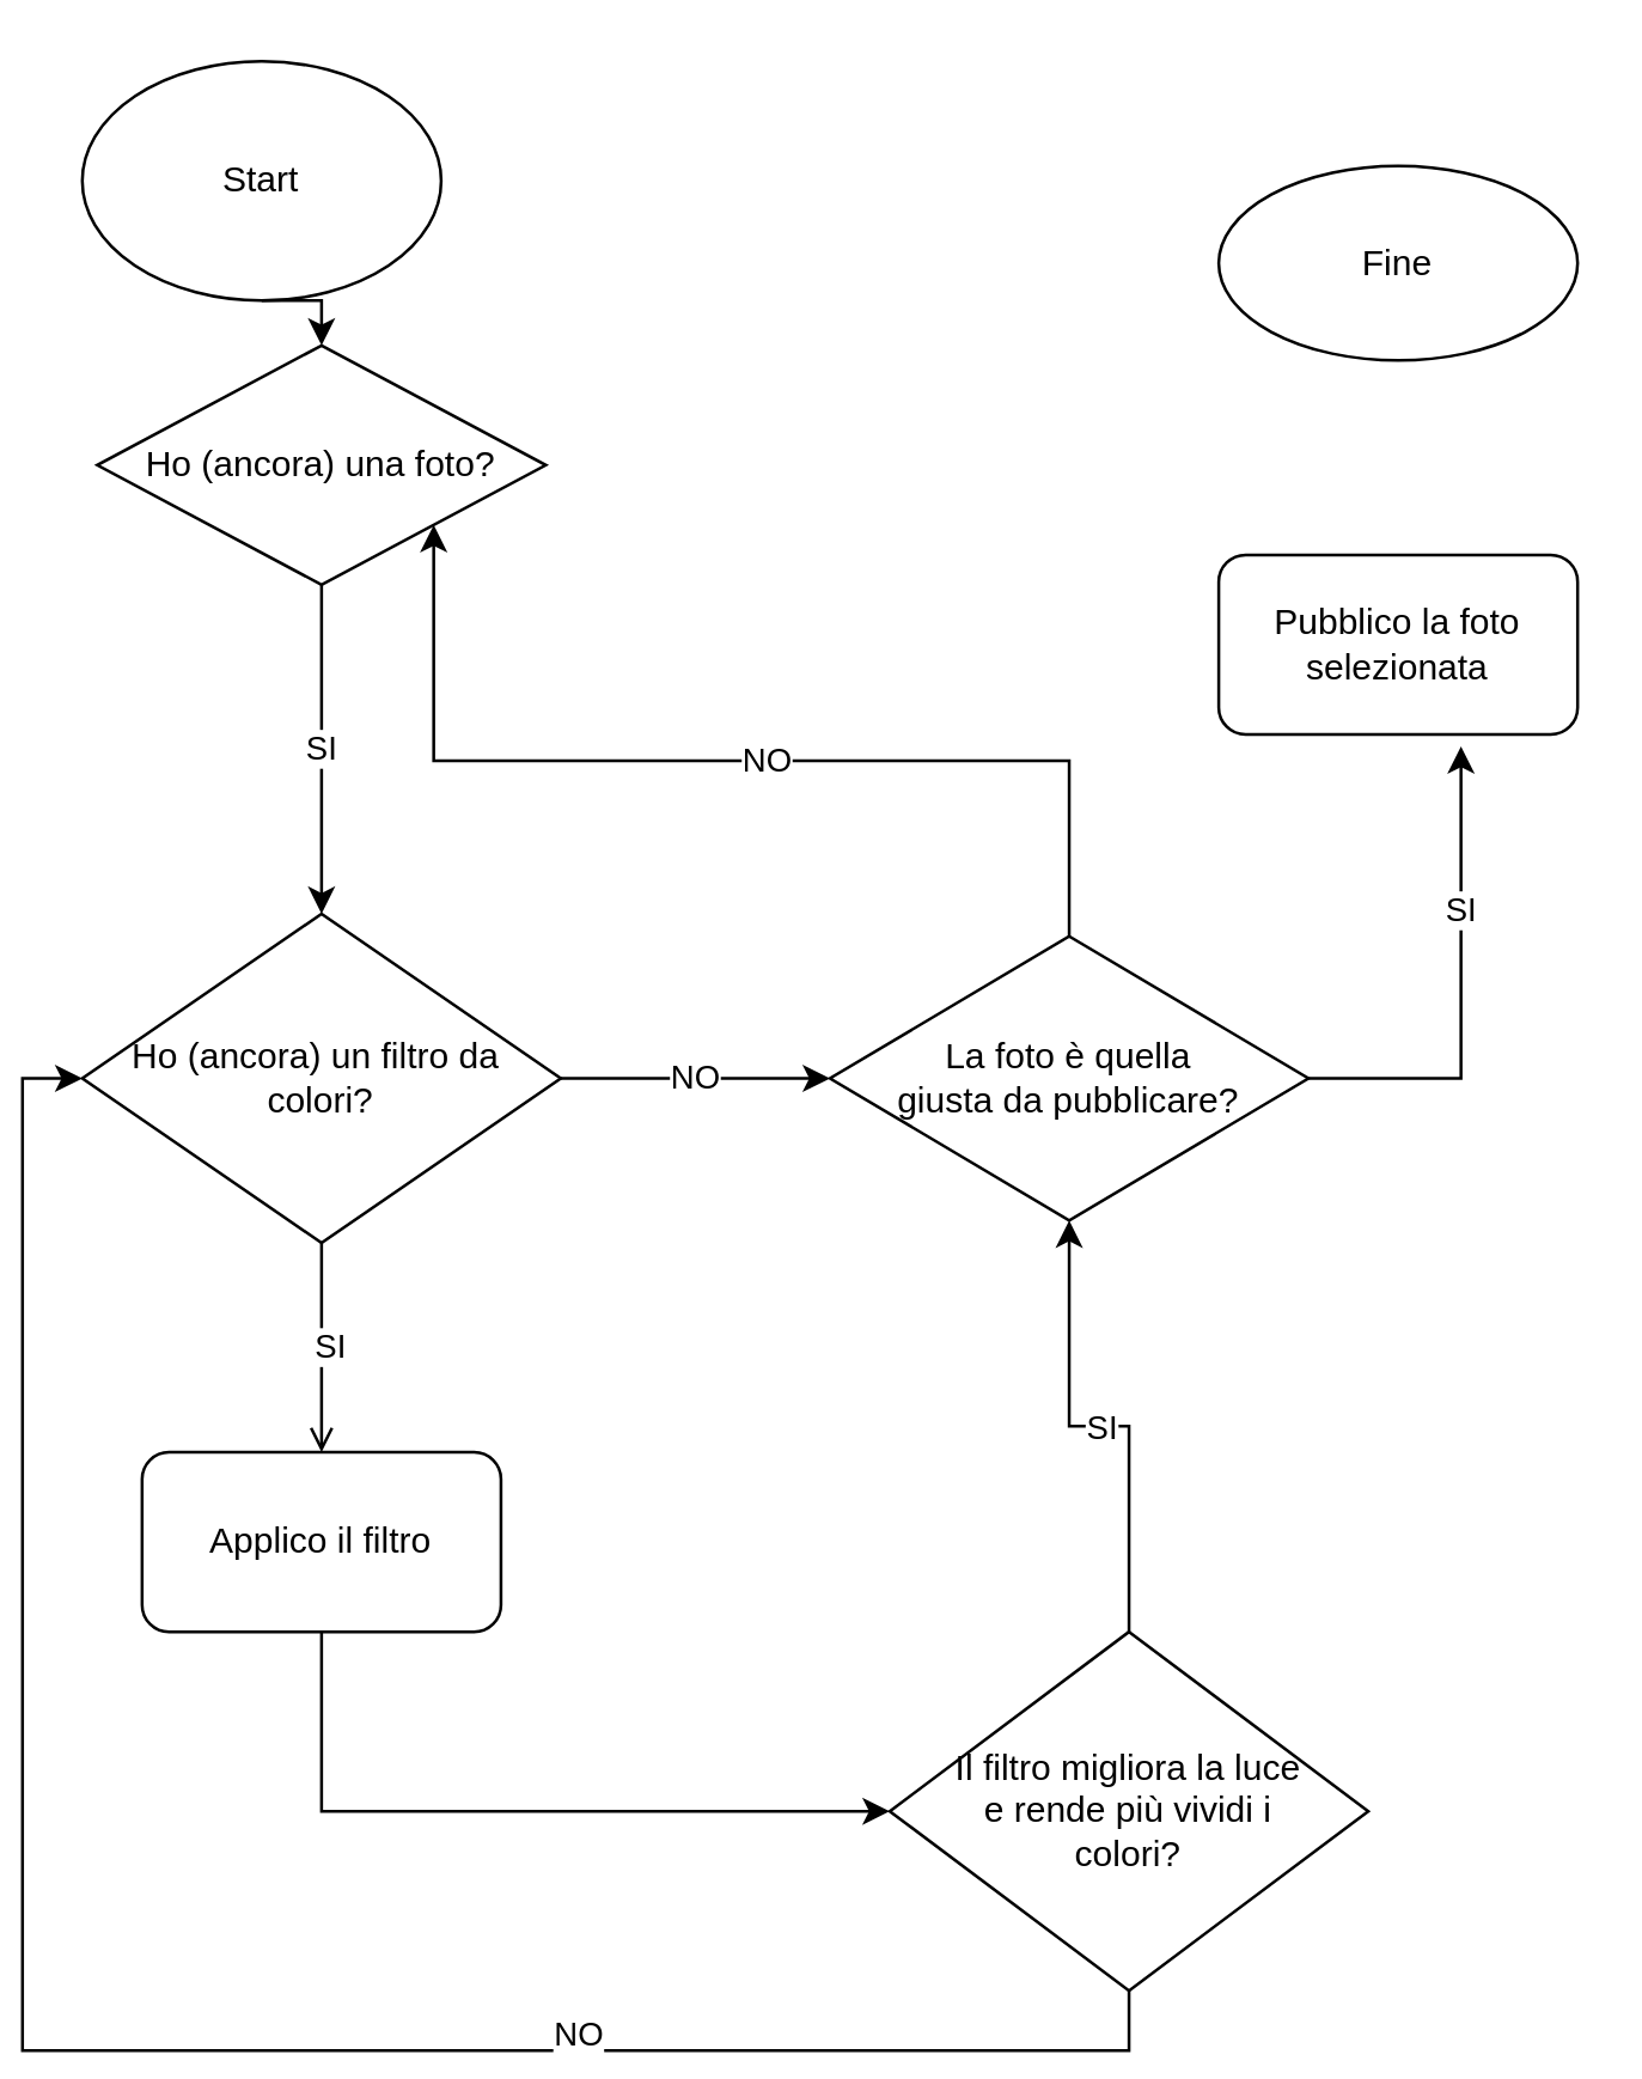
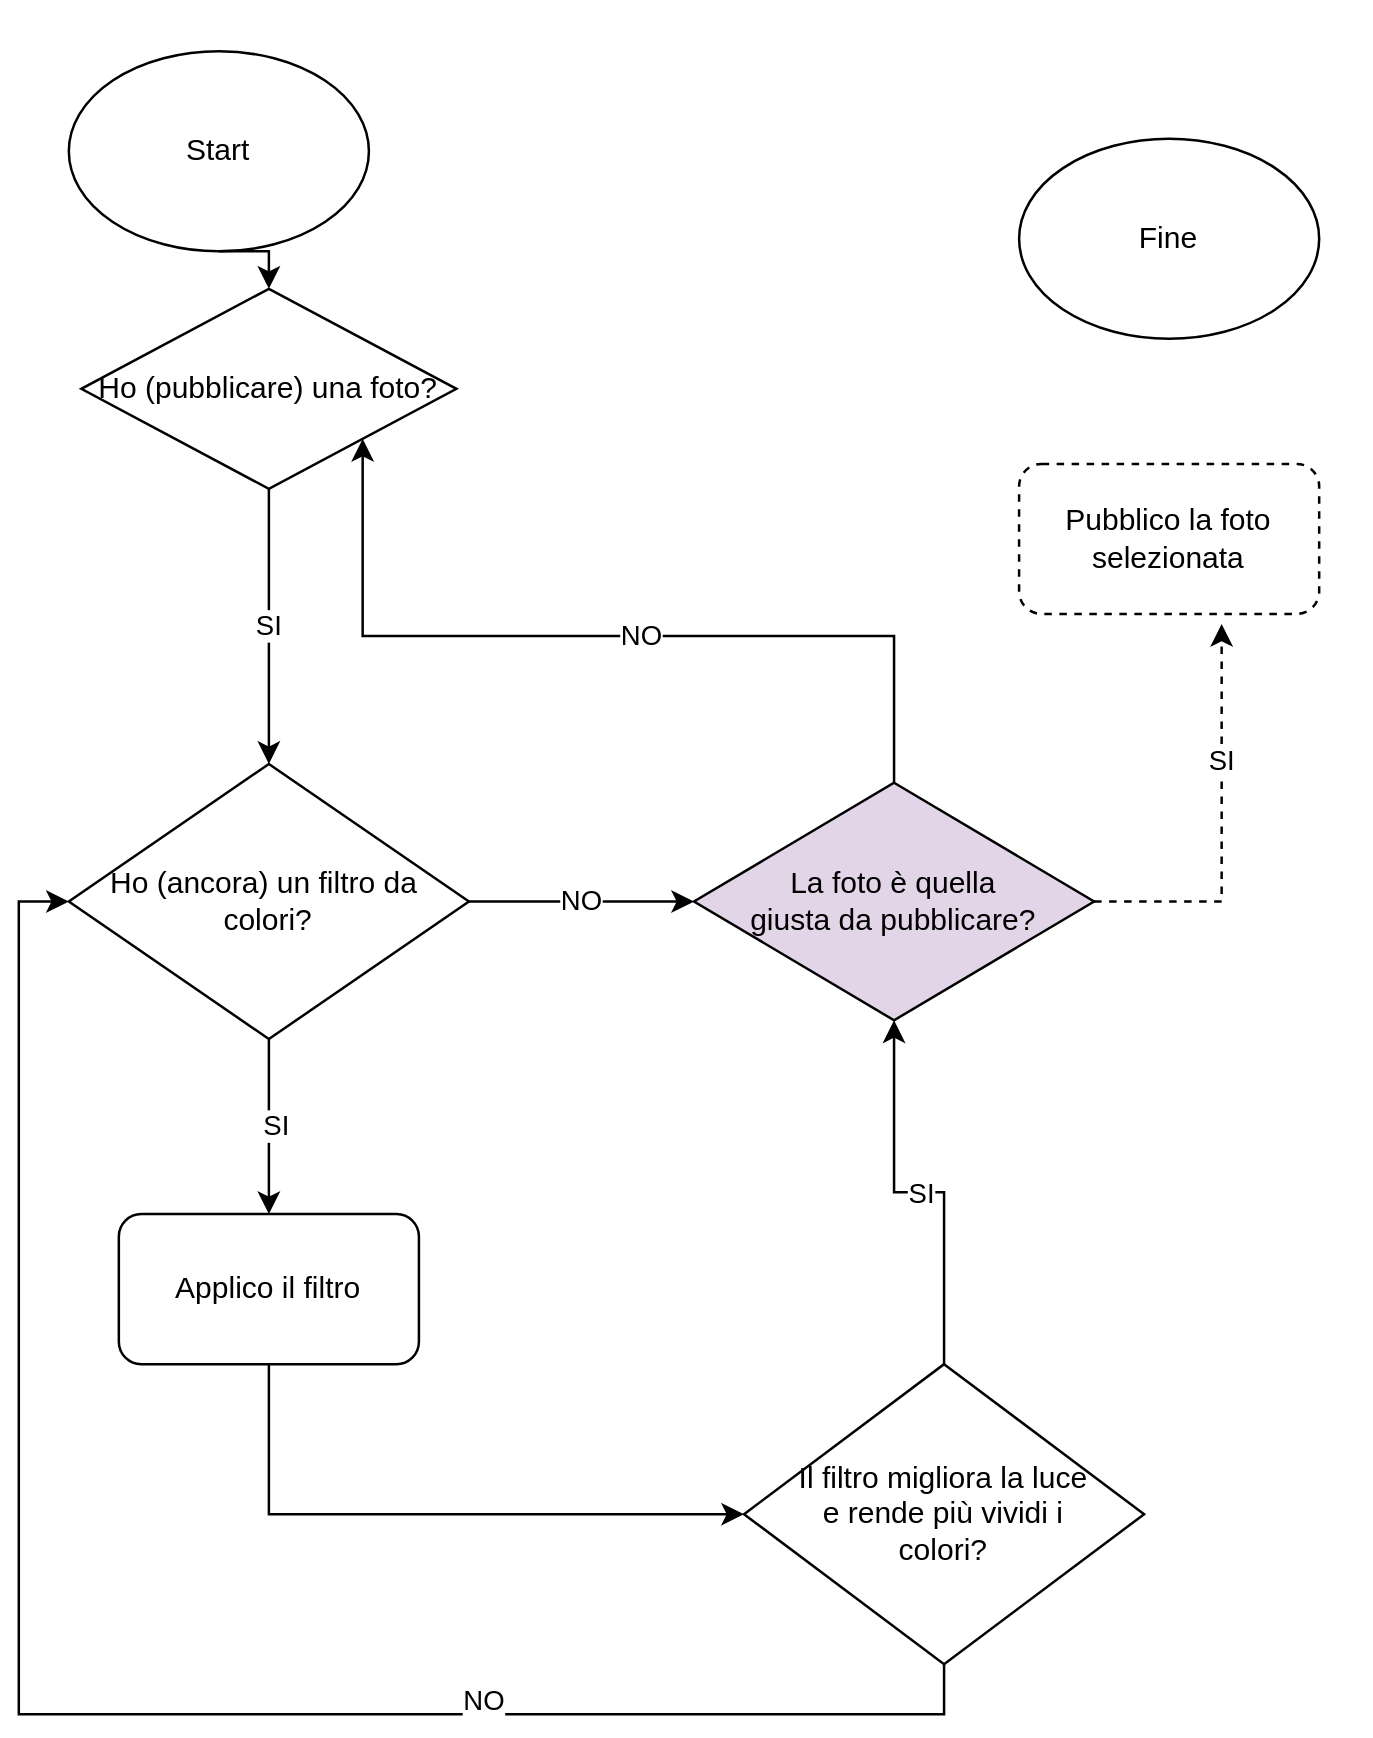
  <mxCell id="0" />
  <mxCell id="1" parent="0" />
  <mxCell id="2" style="edgeStyle=orthogonalEdgeStyle;rounded=0;orthogonalLoop=1;jettySize=auto;html=1;exitX=0.5;exitY=1;exitDx=0;exitDy=0;" edge="1" parent="1" source="3"><mxGeometry relative="1" as="geometry"><mxPoint x="100" y="115" as="targetPoint" /></mxGeometry></mxCell>
  <mxCell id="3" value="Start" style="ellipse;whiteSpace=wrap;html=1;" vertex="1" parent="1"><mxGeometry x="20" y="20" width="120" height="80" as="geometry" /></mxCell>
  <mxCell id="4" value="SI" style="edgeStyle=orthogonalEdgeStyle;rounded=0;orthogonalLoop=1;jettySize=auto;html=1;exitX=0.5;exitY=1;exitDx=0;exitDy=0;" edge="1" parent="1" source="5"><mxGeometry relative="1" as="geometry"><mxPoint x="100" y="305" as="targetPoint" /></mxGeometry></mxCell>
- <mxCell id="5" value="Ho (ancora) una foto?" style="rhombus;whiteSpace=wrap;html=1;" vertex="1" parent="1"><mxGeometry x="25" y="115" width="150" height="80" as="geometry" /></mxCell>
+ <mxCell id="5" value="Ho (pubblicare) una foto?" style="rhombus;whiteSpace=wrap;html=1;" vertex="1" parent="1"><mxGeometry x="25" y="115" width="150" height="80" as="geometry" /></mxCell>
  <mxCell id="6" value="NO" style="edgeStyle=orthogonalEdgeStyle;rounded=0;orthogonalLoop=1;jettySize=auto;html=1;exitX=1;exitY=0.5;exitDx=0;exitDy=0;" edge="1" parent="1" source="9"><mxGeometry relative="1" as="geometry"><mxPoint x="270" y="360" as="targetPoint" /></mxGeometry></mxCell>
- <mxCell id="7" style="edgeStyle=orthogonalEdgeStyle;rounded=0;orthogonalLoop=1;jettySize=auto;html=1;exitX=0.5;exitY=1;exitDx=0;exitDy=0;entryX=0.5;entryY=0;entryDx=0;entryDy=0;endArrow=open;" edge="1" parent="1" source="9" target="18"><mxGeometry relative="1" as="geometry" /></mxCell>
+ <mxCell id="7" style="edgeStyle=orthogonalEdgeStyle;rounded=0;orthogonalLoop=1;jettySize=auto;html=1;exitX=0.5;exitY=1;exitDx=0;exitDy=0;entryX=0.5;entryY=0;entryDx=0;entryDy=0;" edge="1" parent="1" source="9" target="18"><mxGeometry relative="1" as="geometry" /></mxCell>
  <mxCell id="8" value="SI" style="edgeLabel;html=1;align=center;verticalAlign=middle;resizable=0;points=[];" vertex="1" connectable="0" parent="7"><mxGeometry x="-0.029" y="2" relative="1" as="geometry"><mxPoint as="offset" /></mxGeometry></mxCell>
  <mxCell id="9" value="Ho (ancora) un filtro da&amp;nbsp;&lt;br&gt;colori?" style="rhombus;whiteSpace=wrap;html=1;" vertex="1" parent="1"><mxGeometry x="20" y="305" width="160" height="110" as="geometry" /></mxCell>
- <mxCell id="10" style="edgeStyle=orthogonalEdgeStyle;rounded=0;orthogonalLoop=1;jettySize=auto;html=1;exitX=1;exitY=0.5;exitDx=0;exitDy=0;entryX=0.675;entryY=1.067;entryDx=0;entryDy=0;entryPerimeter=0;" edge="1" parent="1" source="14" target="16"><mxGeometry relative="1" as="geometry"><mxPoint x="480" y="275" as="targetPoint" /><Array as="points"><mxPoint x="481" y="360" /></Array></mxGeometry></mxCell>
+ <mxCell id="10" style="edgeStyle=orthogonalEdgeStyle;rounded=0;orthogonalLoop=1;jettySize=auto;html=1;exitX=1;exitY=0.5;exitDx=0;exitDy=0;entryX=0.675;entryY=1.067;entryDx=0;entryDy=0;entryPerimeter=0;dashed=1;" edge="1" parent="1" source="14" target="16"><mxGeometry relative="1" as="geometry"><mxPoint x="480" y="275" as="targetPoint" /><Array as="points"><mxPoint x="481" y="360" /></Array></mxGeometry></mxCell>
  <mxCell id="11" value="SI" style="edgeLabel;html=1;align=center;verticalAlign=middle;resizable=0;points=[];" vertex="1" connectable="0" parent="10"><mxGeometry x="0.334" y="1" relative="1" as="geometry"><mxPoint as="offset" /></mxGeometry></mxCell>
  <mxCell id="12" style="edgeStyle=orthogonalEdgeStyle;rounded=0;orthogonalLoop=1;jettySize=auto;html=1;exitX=0.5;exitY=0;exitDx=0;exitDy=0;entryX=1;entryY=1;entryDx=0;entryDy=0;" edge="1" parent="1" source="14" target="5"><mxGeometry relative="1" as="geometry" /></mxCell>
  <mxCell id="13" value="NO" style="edgeLabel;html=1;align=center;verticalAlign=middle;resizable=0;points=[];" vertex="1" connectable="0" parent="12"><mxGeometry x="-0.087" relative="1" as="geometry"><mxPoint as="offset" /></mxGeometry></mxCell>
- <mxCell id="14" value="La foto è quella&lt;br&gt;giusta da pubblicare?" style="rhombus;whiteSpace=wrap;html=1;" vertex="1" parent="1"><mxGeometry x="270" y="312.5" width="160" height="95" as="geometry" /></mxCell>
- <mxCell id="15" value="Fine" style="ellipse;whiteSpace=wrap;html=1;" vertex="1" parent="1"><mxGeometry x="400" y="55" width="120" height="65" as="geometry" /></mxCell>
- <mxCell id="16" value="Pubblico la foto&lt;br&gt;selezionata" style="rounded=1;whiteSpace=wrap;html=1;" vertex="1" parent="1"><mxGeometry x="400" y="185" width="120" height="60" as="geometry" /></mxCell>
+ <mxCell id="14" value="La foto è quella&lt;br&gt;giusta da pubblicare?" style="rhombus;whiteSpace=wrap;html=1;fillColor=#e1d5e7;" vertex="1" parent="1"><mxGeometry x="270" y="312.5" width="160" height="95" as="geometry" /></mxCell>
+ <mxCell id="15" value="Fine" style="ellipse;whiteSpace=wrap;html=1;" vertex="1" parent="1"><mxGeometry x="400" y="55" width="120" height="80" as="geometry" /></mxCell>
+ <mxCell id="16" value="Pubblico la foto&lt;br&gt;selezionata" style="rounded=1;whiteSpace=wrap;html=1;dashed=1;" vertex="1" parent="1"><mxGeometry x="400" y="185" width="120" height="60" as="geometry" /></mxCell>
  <mxCell id="17" style="edgeStyle=orthogonalEdgeStyle;rounded=0;orthogonalLoop=1;jettySize=auto;html=1;exitX=0.5;exitY=1;exitDx=0;exitDy=0;entryX=0;entryY=0.5;entryDx=0;entryDy=0;" edge="1" parent="1" source="18" target="23"><mxGeometry relative="1" as="geometry"><mxPoint x="100" y="665" as="targetPoint" /></mxGeometry></mxCell>
  <mxCell id="18" value="Applico il filtro" style="rounded=1;whiteSpace=wrap;html=1;" vertex="1" parent="1"><mxGeometry x="40" y="485" width="120" height="60" as="geometry" /></mxCell>
  <mxCell id="19" style="edgeStyle=orthogonalEdgeStyle;rounded=0;orthogonalLoop=1;jettySize=auto;html=1;exitX=0.5;exitY=0;exitDx=0;exitDy=0;entryX=0.5;entryY=1;entryDx=0;entryDy=0;" edge="1" parent="1" source="23" target="14"><mxGeometry relative="1" as="geometry" /></mxCell>
  <mxCell id="20" value="SI" style="edgeLabel;html=1;align=center;verticalAlign=middle;resizable=0;points=[];" vertex="1" connectable="0" parent="19"><mxGeometry x="-0.013" relative="1" as="geometry"><mxPoint as="offset" /></mxGeometry></mxCell>
  <mxCell id="21" style="edgeStyle=orthogonalEdgeStyle;rounded=0;orthogonalLoop=1;jettySize=auto;html=1;exitX=0.5;exitY=1;exitDx=0;exitDy=0;entryX=0;entryY=0.5;entryDx=0;entryDy=0;" edge="1" parent="1" source="23" target="9"><mxGeometry relative="1" as="geometry" /></mxCell>
  <mxCell id="22" value="NO" style="edgeLabel;html=1;align=center;verticalAlign=middle;resizable=0;points=[];" vertex="1" connectable="0" parent="21"><mxGeometry x="-0.442" y="-6" relative="1" as="geometry"><mxPoint as="offset" /></mxGeometry></mxCell>
  <mxCell id="23" value="Il filtro migliora la luce&lt;br&gt;e rende più vividi i&lt;br&gt;colori?" style="rhombus;whiteSpace=wrap;html=1;" vertex="1" parent="1"><mxGeometry x="290" y="545" width="160" height="120" as="geometry" /></mxCell>
